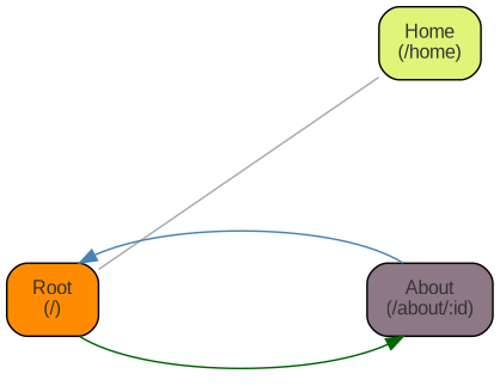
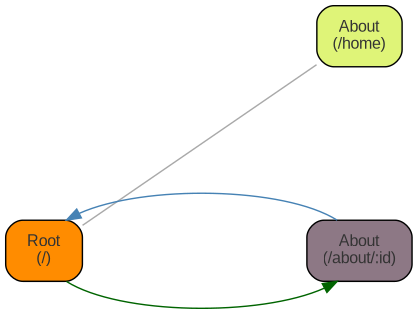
  digraph {
    concentrate=false
    nodesep=1.5
    rankdir=LR
    ranksep=2.2
    splines=polyline
    node [fontcolor="#333333" fontname=Arial fontsize=11 margin="0.15,0.1" shape=box style="filled,rounded"]
    edge [fontname=Arial fontsize=9]
-   n1 [fillcolor="#dff478" height=0.6 label="Home\n(/home)"]
+   n1 [fillcolor="#dff478" height=0.6 label="About\n(/home)"]
    n2 [fillcolor="#FF8C00" height=0.6 label="Root\n(/)"]
    n3 [fillcolor="#8d7885" height=0.6 label="About\n(/about/:id)"]
    n2 -> n1 [arrowhead=none color="#A9A9A9"]
    n2 -> n3 [color="#006400"]
    n3 -> n2 [color="#4682B4"]
  }
